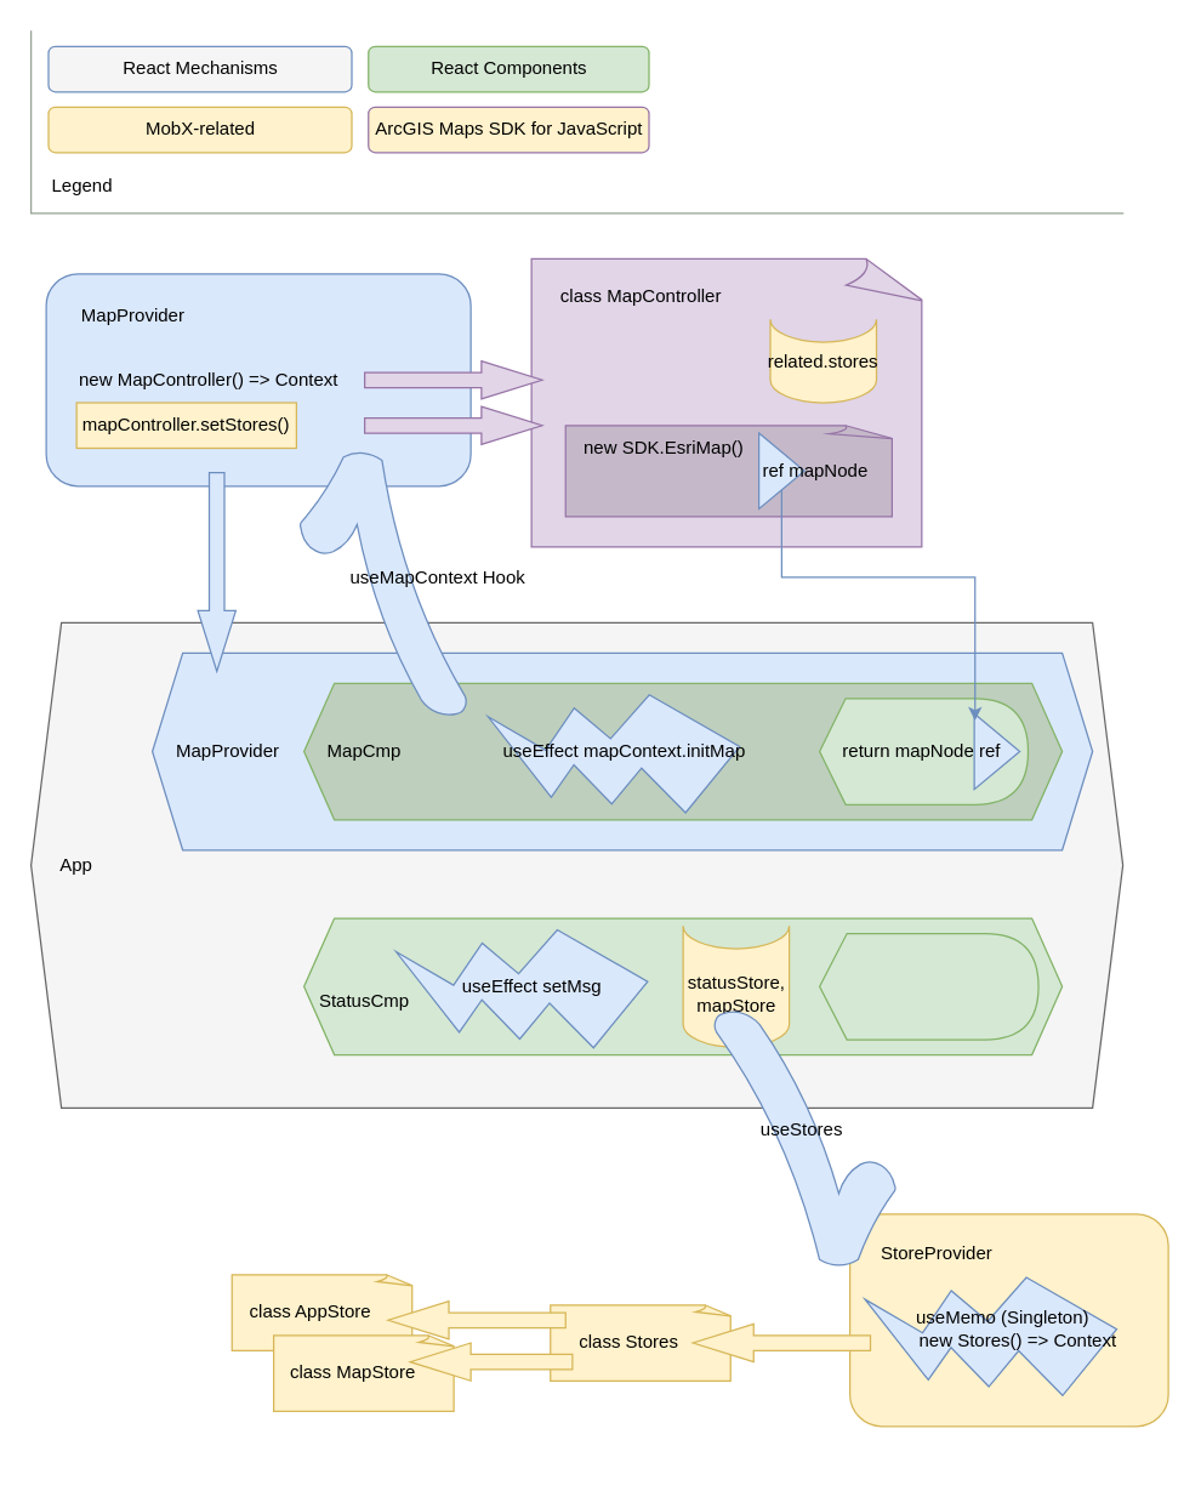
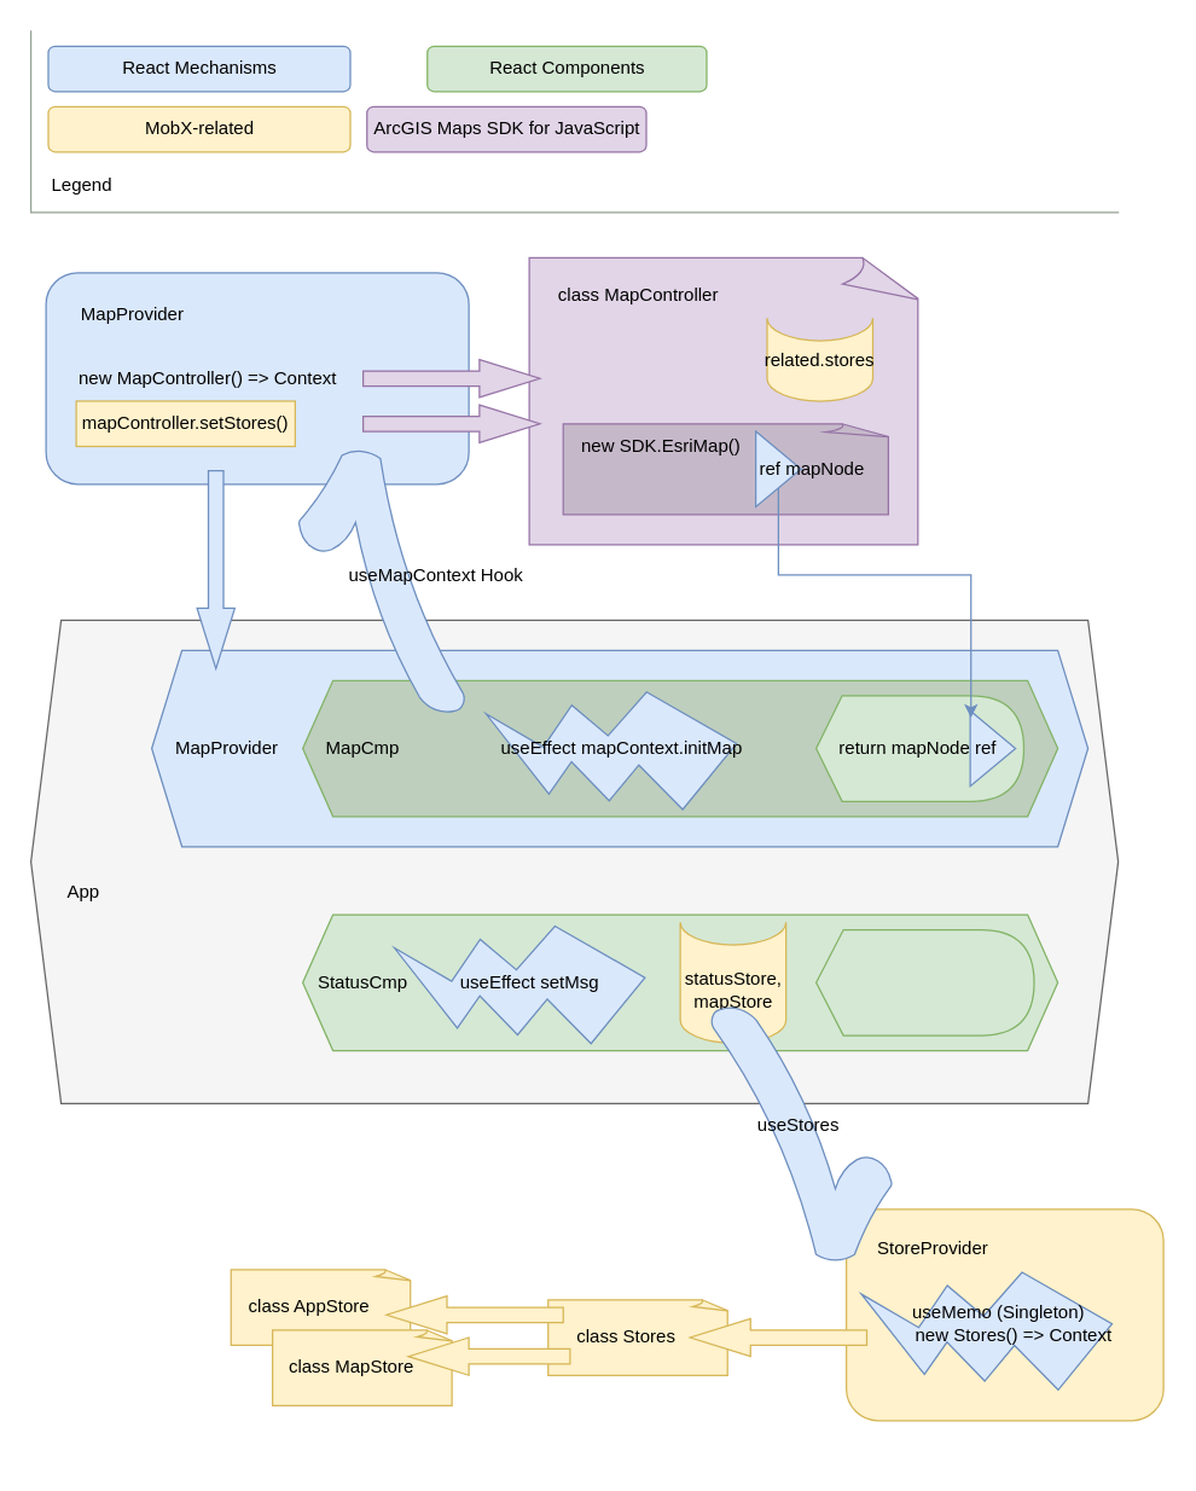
  <mxCell id="0" />
  <mxCell id="1" parent="0" />
  <mxCell id="2" value="" style="group" parent="1" vertex="1" connectable="0"><mxGeometry x="560" y="800" width="210" height="140" as="geometry" /></mxCell>
  <mxCell id="3" value="" style="rounded=1;whiteSpace=wrap;html=1;fillColor=#fff2cc;strokeColor=#d6b656;" parent="2" vertex="1"><mxGeometry width="210" height="140" as="geometry" /></mxCell>
  <mxCell id="4" value="StoreProvider" style="text;html=1;strokeColor=none;fillColor=none;align=center;verticalAlign=middle;whiteSpace=wrap;rounded=0;" parent="2" vertex="1"><mxGeometry y="11" width="114.5" height="30" as="geometry" /></mxCell>
  <mxCell id="5" value="" style="group" parent="2" vertex="1" connectable="0"><mxGeometry x="9.995" y="28.504" width="173.665" height="111.492" as="geometry" /></mxCell>
  <mxCell id="6" value="" style="verticalLabelPosition=bottom;verticalAlign=top;html=1;shape=mxgraph.basic.flash;fillColor=#dae8fc;rotation=80;strokeColor=#6c8ebf;" parent="5" vertex="1"><mxGeometry x="43.665" y="-24.254" width="85" height="160" as="geometry" /></mxCell>
  <mxCell id="7" value="useMemo (Singleton)" style="text;html=1;strokeColor=none;fillColor=none;align=center;verticalAlign=middle;whiteSpace=wrap;rounded=0;" parent="5" vertex="1"><mxGeometry x="21.165" y="25.746" width="140" height="30" as="geometry" /></mxCell>
  <mxCell id="8" value="new Stores() =&amp;gt; Context" style="text;html=1;strokeColor=none;fillColor=none;align=left;verticalAlign=middle;whiteSpace=wrap;rounded=0;" parent="5" vertex="1"><mxGeometry x="33.665" y="40.746" width="140" height="30" as="geometry" /></mxCell>
  <mxCell id="9" value="" style="rounded=1;whiteSpace=wrap;html=1;fillColor=#dae8fc;strokeColor=#6c8ebf;" parent="1" vertex="1"><mxGeometry x="30" y="180" width="280" height="140" as="geometry" /></mxCell>
  <mxCell id="10" value="" style="shape=hexagon;perimeter=hexagonPerimeter2;whiteSpace=wrap;html=1;fixedSize=1;fillColor=#f5f5f5;strokeColor=#666666;fontColor=#333333;" parent="1" vertex="1"><mxGeometry x="20" y="410" width="720" height="320" as="geometry" /></mxCell>
  <mxCell id="11" value="" style="shape=hexagon;perimeter=hexagonPerimeter2;whiteSpace=wrap;html=1;fixedSize=1;fillColor=#dae8fc;strokeColor=#6c8ebf;" vertex="1" parent="1"><mxGeometry x="100" y="430" width="620" height="130" as="geometry" /></mxCell>
  <mxCell id="12" value="" style="shape=hexagon;perimeter=hexagonPerimeter2;whiteSpace=wrap;html=1;fixedSize=1;fillColor=#BECFBD;strokeColor=#82b366;" parent="1" vertex="1"><mxGeometry x="200" y="450" width="500" height="90" as="geometry" /></mxCell>
- <mxCell id="13" value="App" style="text;html=1;strokeColor=none;fillColor=none;align=center;verticalAlign=middle;whiteSpace=wrap;rounded=0;" parent="1" vertex="1"><mxGeometry x="20" y="555" width="60" height="30" as="geometry" /></mxCell>
+ <mxCell id="13" value="App" style="text;html=1;strokeColor=none;fillColor=none;align=center;verticalAlign=middle;whiteSpace=wrap;rounded=0;" parent="1" vertex="1"><mxGeometry x="25" y="575" width="60" height="30" as="geometry" /></mxCell>
  <mxCell id="14" value="MapProvider" style="text;html=1;strokeColor=none;fillColor=none;align=center;verticalAlign=middle;whiteSpace=wrap;rounded=0;" parent="1" vertex="1"><mxGeometry x="120" y="480" width="60" height="30" as="geometry" /></mxCell>
  <mxCell id="15" value="MapCmp" style="text;html=1;strokeColor=none;fillColor=none;align=center;verticalAlign=middle;whiteSpace=wrap;rounded=0;" parent="1" vertex="1"><mxGeometry x="210" y="480" width="60" height="30" as="geometry" /></mxCell>
  <mxCell id="16" value="" style="shape=hexagon;perimeter=hexagonPerimeter2;whiteSpace=wrap;html=1;fixedSize=1;fillColor=#d5e8d4;strokeColor=#82b366;" parent="1" vertex="1"><mxGeometry x="200" y="605" width="500" height="90" as="geometry" /></mxCell>
- <mxCell id="17" value="StatusCmp" style="text;html=1;strokeColor=none;fillColor=none;align=center;verticalAlign=middle;whiteSpace=wrap;rounded=0;" parent="1" vertex="1"><mxGeometry x="210" y="645" width="60" height="30" as="geometry" /></mxCell>
+ <mxCell id="17" value="StatusCmp" style="text;html=1;strokeColor=none;fillColor=none;align=center;verticalAlign=middle;whiteSpace=wrap;rounded=0;" parent="1" vertex="1"><mxGeometry x="210" y="635" width="60" height="30" as="geometry" /></mxCell>
  <mxCell id="18" value="" style="shape=display;whiteSpace=wrap;html=1;fillColor=#d5e8d4;strokeColor=#82b366;size=0.125;" parent="1" vertex="1"><mxGeometry x="540" y="460" width="137.5" height="70" as="geometry" /></mxCell>
  <mxCell id="19" value="" style="verticalLabelPosition=bottom;verticalAlign=top;html=1;shape=mxgraph.basic.flash;fillColor=#dae8fc;rotation=80;strokeColor=#6c8ebf;" parent="1" vertex="1"><mxGeometry x="365" y="420" width="85" height="160" as="geometry" /></mxCell>
  <mxCell id="20" value="useEffect mapContext.initMap" style="text;html=1;strokeColor=none;fillColor=none;align=center;verticalAlign=middle;whiteSpace=wrap;rounded=0;" parent="1" vertex="1"><mxGeometry x="330" y="480" width="163.17" height="30" as="geometry" /></mxCell>
  <mxCell id="21" value="" style="shape=display;whiteSpace=wrap;html=1;fillColor=#d5e8d4;strokeColor=#82b366;size=0.125;" parent="1" vertex="1"><mxGeometry x="540" y="615" width="144.33" height="70" as="geometry" /></mxCell>
  <mxCell id="22" value="" style="verticalLabelPosition=bottom;verticalAlign=top;html=1;shape=mxgraph.basic.flash;fillColor=#dae8fc;rotation=80;strokeColor=#6c8ebf;" parent="1" vertex="1"><mxGeometry x="304.33" y="575" width="85" height="160" as="geometry" /></mxCell>
  <mxCell id="23" value="useEffect setMsg" style="text;html=1;strokeColor=none;fillColor=none;align=center;verticalAlign=middle;whiteSpace=wrap;rounded=0;" parent="1" vertex="1"><mxGeometry x="297.5" y="635" width="105" height="30" as="geometry" /></mxCell>
  <mxCell id="24" value="" style="shape=cylinder3;whiteSpace=wrap;html=1;boundedLbl=1;backgroundOutline=1;size=15;lid=0;fillColor=#fff2cc;strokeColor=#d6b656;" parent="1" vertex="1"><mxGeometry x="450" y="610" width="70" height="80" as="geometry" /></mxCell>
  <mxCell id="25" value="" style="whiteSpace=wrap;html=1;shape=mxgraph.basic.document;fillColor=#e1d5e7;strokeColor=#9673a6;" parent="1" vertex="1"><mxGeometry x="350" y="170" width="260" height="190" as="geometry" /></mxCell>
  <mxCell id="26" value="class MapController" style="text;html=1;strokeColor=none;fillColor=none;align=center;verticalAlign=middle;whiteSpace=wrap;rounded=0;" parent="1" vertex="1"><mxGeometry x="365" y="180" width="114.5" height="30" as="geometry" /></mxCell>
  <mxCell id="27" value="" style="triangle;whiteSpace=wrap;html=1;fillColor=#dae8fc;strokeColor=#6c8ebf;" parent="1" vertex="1"><mxGeometry x="642" y="470" width="30" height="50" as="geometry" /></mxCell>
  <mxCell id="28" value="return mapNode ref" style="text;html=1;strokeColor=none;fillColor=none;align=center;verticalAlign=middle;whiteSpace=wrap;rounded=0;" parent="1" vertex="1"><mxGeometry x="550" y="480" width="115" height="30" as="geometry" /></mxCell>
  <mxCell id="29" value="" style="whiteSpace=wrap;html=1;shape=mxgraph.basic.document;fillColor=#C5B9C9;strokeColor=#9673a6;" parent="1" vertex="1"><mxGeometry x="372.5" y="280" width="217.5" height="60" as="geometry" /></mxCell>
  <mxCell id="30" value="new SDK.EsriMap()" style="text;html=1;strokeColor=none;fillColor=none;align=center;verticalAlign=middle;whiteSpace=wrap;rounded=0;" parent="1" vertex="1"><mxGeometry x="365" y="280" width="145" height="30" as="geometry" /></mxCell>
  <mxCell id="31" value="" style="edgeStyle=orthogonalEdgeStyle;rounded=0;orthogonalLoop=1;jettySize=auto;html=1;entryX=0.017;entryY=0.093;entryDx=0;entryDy=0;entryPerimeter=0;fillColor=#dae8fc;strokeColor=#6c8ebf;" parent="1" source="32" target="27" edge="1"><mxGeometry relative="1" as="geometry"><Array as="points"><mxPoint x="515" y="380" /><mxPoint x="643" y="380" /></Array></mxGeometry></mxCell>
  <mxCell id="32" value="" style="triangle;whiteSpace=wrap;html=1;fillColor=#dae8fc;strokeColor=#6c8ebf;" parent="1" vertex="1"><mxGeometry x="500" y="285" width="30" height="50" as="geometry" /></mxCell>
  <mxCell id="33" value="ref mapNode" style="text;html=1;strokeColor=none;fillColor=none;align=center;verticalAlign=middle;whiteSpace=wrap;rounded=0;" parent="1" vertex="1"><mxGeometry x="479.5" y="295" width="114.5" height="30" as="geometry" /></mxCell>
  <mxCell id="34" value="" style="shape=cylinder3;whiteSpace=wrap;html=1;boundedLbl=1;backgroundOutline=1;size=15;lid=0;fillColor=#fff2cc;strokeColor=#d6b656;" parent="1" vertex="1"><mxGeometry x="507.5" y="210" width="70" height="55" as="geometry" /></mxCell>
  <mxCell id="35" value="related.stores" style="text;html=1;strokeColor=none;fillColor=none;align=center;verticalAlign=middle;whiteSpace=wrap;rounded=0;" parent="1" vertex="1"><mxGeometry x="485" y="222.5" width="115" height="30" as="geometry" /></mxCell>
  <mxCell id="36" value="MapProvider" style="text;html=1;strokeColor=none;fillColor=none;align=center;verticalAlign=middle;whiteSpace=wrap;rounded=0;" parent="1" vertex="1"><mxGeometry x="30" y="192.5" width="114.5" height="30" as="geometry" /></mxCell>
  <mxCell id="37" value="new MapController() =&amp;gt; Context" style="text;html=1;strokeColor=none;fillColor=none;align=left;verticalAlign=middle;whiteSpace=wrap;rounded=0;" parent="1" vertex="1"><mxGeometry x="50" y="235" width="190" height="30" as="geometry" /></mxCell>
  <mxCell id="38" value="mapController.setStores()" style="text;html=1;strokeColor=#d6b656;fillColor=#fff2cc;align=center;verticalAlign=middle;whiteSpace=wrap;rounded=0;" parent="1" vertex="1"><mxGeometry x="50" y="265" width="145" height="30" as="geometry" /></mxCell>
  <mxCell id="39" value="" style="html=1;shadow=0;dashed=0;align=center;verticalAlign=middle;shape=mxgraph.arrows2.arrow;dy=0.6;dx=40;notch=0;fillColor=#e1d5e7;strokeColor=#9673a6;" parent="1" vertex="1"><mxGeometry x="240" y="237.5" width="117" height="25" as="geometry" /></mxCell>
  <mxCell id="40" value="" style="verticalLabelPosition=bottom;verticalAlign=top;html=1;shape=mxgraph.basic.tick;strokeColor=#6c8ebf;fillColor=#dae8fc;rotation=-175;flipH=1;" parent="1" vertex="1"><mxGeometry x="194.38" y="298.63" width="119.45" height="170" as="geometry" /></mxCell>
  <mxCell id="41" value="useMapContext Hook" style="text;html=1;strokeColor=none;fillColor=none;align=center;verticalAlign=middle;whiteSpace=wrap;rounded=0;" parent="1" vertex="1"><mxGeometry x="227" y="365.76" width="123" height="30" as="geometry" /></mxCell>
  <mxCell id="42" value="" style="html=1;shadow=0;dashed=0;align=center;verticalAlign=middle;shape=mxgraph.arrows2.arrow;dy=0.6;dx=40;notch=0;fillColor=#e1d5e7;strokeColor=#9673a6;" parent="1" vertex="1"><mxGeometry x="240" y="267.5" width="117" height="25" as="geometry" /></mxCell>
  <mxCell id="43" value="statusStore,&lt;br&gt;mapStore" style="text;html=1;strokeColor=none;fillColor=none;align=center;verticalAlign=middle;whiteSpace=wrap;rounded=0;" parent="1" vertex="1"><mxGeometry x="427.5" y="640" width="115" height="30" as="geometry" /></mxCell>
  <mxCell id="44" value="" style="html=1;shadow=0;dashed=0;align=center;verticalAlign=middle;shape=mxgraph.arrows2.arrow;dy=0.6;dx=40;notch=0;fillColor=#dae8fc;strokeColor=#6c8ebf;rotation=90;" parent="1" vertex="1"><mxGeometry x="77" y="364.13" width="131" height="25" as="geometry" /></mxCell>
  <mxCell id="45" value="" style="group" connectable="0" vertex="1" parent="1"><mxGeometry x="470.55" y="665" width="119.45" height="170" as="geometry" /></mxCell>
  <mxCell id="46" value="" style="verticalLabelPosition=bottom;verticalAlign=top;html=1;shape=mxgraph.basic.tick;strokeColor=#6c8ebf;fillColor=#dae8fc;rotation=0;flipH=1;" parent="45" vertex="1"><mxGeometry width="119.45" height="170" as="geometry" /></mxCell>
  <mxCell id="47" value="useStores" style="text;html=1;strokeColor=none;fillColor=none;align=center;verticalAlign=middle;whiteSpace=wrap;rounded=0;" parent="45" vertex="1"><mxGeometry y="65" width="115" height="30" as="geometry" /></mxCell>
  <mxCell id="48" value="" style="whiteSpace=wrap;html=1;shape=mxgraph.basic.document;fillColor=#fff2cc;strokeColor=#d6b656;" parent="1" vertex="1"><mxGeometry x="362.5" y="860" width="120" height="50" as="geometry" /></mxCell>
  <mxCell id="49" value="class Stores" style="text;html=1;strokeColor=none;fillColor=none;align=center;verticalAlign=middle;whiteSpace=wrap;rounded=0;" parent="1" vertex="1"><mxGeometry x="357" y="870" width="114.5" height="30" as="geometry" /></mxCell>
  <mxCell id="50" value="" style="html=1;shadow=0;dashed=0;align=center;verticalAlign=middle;shape=mxgraph.arrows2.arrow;dy=0.6;dx=40;notch=0;fillColor=#fff2cc;strokeColor=#d6b656;rotation=-180;" parent="1" vertex="1"><mxGeometry x="456.5" y="872.5" width="117" height="25" as="geometry" /></mxCell>
  <mxCell id="51" value="" style="whiteSpace=wrap;html=1;shape=mxgraph.basic.document;fillColor=#fff2cc;strokeColor=#d6b656;" parent="1" vertex="1"><mxGeometry x="152.5" y="840" width="120" height="50" as="geometry" /></mxCell>
  <mxCell id="52" value="class AppStore" style="text;html=1;strokeColor=none;fillColor=none;align=center;verticalAlign=middle;whiteSpace=wrap;rounded=0;" parent="1" vertex="1"><mxGeometry x="147" y="850" width="114.5" height="30" as="geometry" /></mxCell>
  <mxCell id="53" value="" style="whiteSpace=wrap;html=1;shape=mxgraph.basic.document;fillColor=#fff2cc;strokeColor=#d6b656;" parent="1" vertex="1"><mxGeometry x="180" y="880" width="120" height="50" as="geometry" /></mxCell>
  <mxCell id="54" value="class MapStore" style="text;html=1;strokeColor=none;fillColor=none;align=center;verticalAlign=middle;whiteSpace=wrap;rounded=0;" parent="1" vertex="1"><mxGeometry x="174.5" y="890" width="114.5" height="30" as="geometry" /></mxCell>
  <mxCell id="55" value="" style="html=1;shadow=0;dashed=0;align=center;verticalAlign=middle;shape=mxgraph.arrows2.arrow;dy=0.6;dx=40;notch=0;fillColor=#fff2cc;strokeColor=#d6b656;rotation=-180;" parent="1" vertex="1"><mxGeometry x="255.5" y="857.5" width="117" height="25" as="geometry" /></mxCell>
  <mxCell id="56" value="" style="html=1;shadow=0;dashed=0;align=center;verticalAlign=middle;shape=mxgraph.arrows2.arrow;dy=0.6;dx=40;notch=0;fillColor=#fff2cc;strokeColor=#d6b656;rotation=-180;" parent="1" vertex="1"><mxGeometry x="270" y="885" width="107" height="25" as="geometry" /></mxCell>
- <mxCell id="57" value="React Mechanisms" style="rounded=1;whiteSpace=wrap;html=1;fillColor=#f5f5f5;strokeColor=#6c8ebf;" parent="1" vertex="1"><mxGeometry x="31.5" y="30" width="200" height="30" as="geometry" /></mxCell>
+ <mxCell id="57" value="React Mechanisms" style="rounded=1;whiteSpace=wrap;html=1;fillColor=#dae8fc;strokeColor=#6c8ebf;" parent="1" vertex="1"><mxGeometry x="31.5" y="30" width="200" height="30" as="geometry" /></mxCell>
  <mxCell id="58" value="MobX-related" style="rounded=1;whiteSpace=wrap;html=1;fillColor=#fff2cc;strokeColor=#d6b656;" parent="1" vertex="1"><mxGeometry x="31.5" y="70" width="200" height="30" as="geometry" /></mxCell>
- <mxCell id="59" value="React Components" style="rounded=1;whiteSpace=wrap;html=1;fillColor=#d5e8d4;strokeColor=#82b366;" parent="1" vertex="1"><mxGeometry x="242.5" y="30" width="185" height="30" as="geometry" /></mxCell>
- <mxCell id="60" value="ArcGIS Maps SDK for JavaScript" style="rounded=1;whiteSpace=wrap;html=1;fillColor=#fff2cc;strokeColor=#9673a6;" parent="1" vertex="1"><mxGeometry x="242.5" y="70" width="185" height="30" as="geometry" /></mxCell>
+ <mxCell id="59" value="React Components" style="rounded=1;whiteSpace=wrap;html=1;fillColor=#d5e8d4;strokeColor=#82b366;" parent="1" vertex="1"><mxGeometry x="282.5" y="30" width="185" height="30" as="geometry" /></mxCell>
+ <mxCell id="60" value="ArcGIS Maps SDK for JavaScript" style="rounded=1;whiteSpace=wrap;html=1;fillColor=#e1d5e7;strokeColor=#9673a6;" parent="1" vertex="1"><mxGeometry x="242.5" y="70" width="185" height="30" as="geometry" /></mxCell>
  <mxCell id="61" value="" style="shape=partialRectangle;whiteSpace=wrap;html=1;bottom=0;right=0;fillColor=none;strokeColor=#95A394;flipH=0;flipV=1;" parent="1" vertex="1"><mxGeometry x="20" y="20" width="720" height="120" as="geometry" /></mxCell>
  <mxCell id="62" value="Legend" style="text;html=1;strokeColor=none;fillColor=none;align=left;verticalAlign=middle;whiteSpace=wrap;rounded=0;" parent="1" vertex="1"><mxGeometry x="31.5" y="107" width="123" height="30" as="geometry" /></mxCell>
